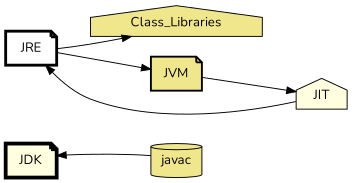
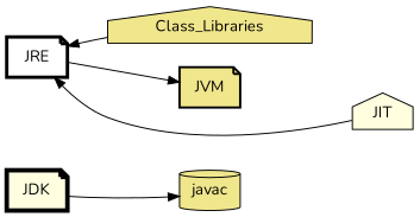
  digraph {
    fontname=Nunito
    rankdir=LR
    node [fillcolor=khaki fontname=Nunito penwidth=1 shape=note style=filled]
    edge [fontname=Nunito]
    JDK [fillcolor=lightyellow penwidth=4]
    javac [shape=cylinder]
    JRE [fillcolor=white penwidth=3]
    Class_Libraries [shape=house]
    JVM [penwidth=2]
    JIT [fillcolor=lightyellow shape=house]
-   javac -> JDK
-   JRE -> Class_Libraries
+   JDK -> javac
+   Class_Libraries -> JRE
    JRE -> JVM
-   JVM -> JIT
    JIT -> JRE
  }
